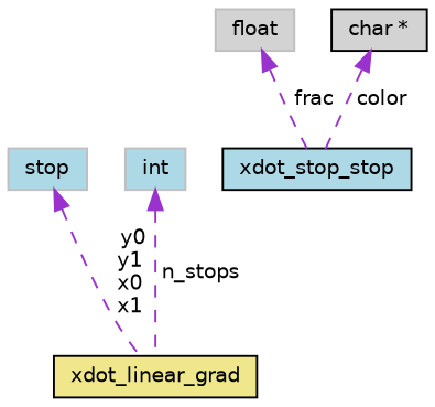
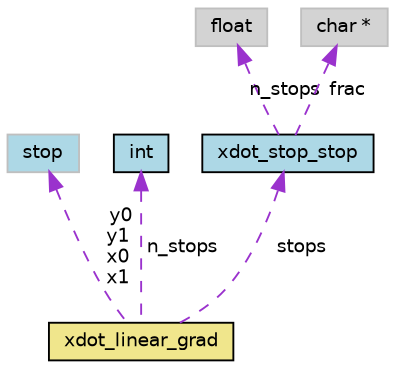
  digraph {
    node [color=grey75 fillcolor=lightblue fontname=Helvetica fontsize=10 shape=record style=filled]
    edge [color=darkorchid3 dir=back fontname=Helvetica fontsize=10 labelfontname=Helvetica labelfontsize=10 style=dashed]
    n1 [color=black fillcolor=khaki fontcolor=black height=0.2 label=xdot_linear_grad width=0.4]
    n2 [height=0.2 label=stop width=0.4]
-   n3 [height=0.2 label=int width=0.4]
+   n3 [color=black height=0.2 label=int width=0.4]
    n4 [color=black height=0.2 label=xdot_stop_stop width=0.4]
    n5 [fillcolor=lightgrey height=0.2 label=float width=0.4]
-   n6 [color=black fillcolor=lightgrey height=0.2 label="char *" width=0.4]
+   n6 [fillcolor=lightgrey height=0.2 label="char *" width=0.4]
    n2 -> n1 [label=" y0\ny1\nx0\nx1"]
    n3 -> n1 [label=" n_stops"]
-   n5 -> n4 [label=" frac"]
-   n6 -> n4 [label=" color"]
+   n4 -> n1 [label=" stops"]
+   n5 -> n4 [label=" n_stops"]
+   n6 -> n4 [label=" frac"]
  }
